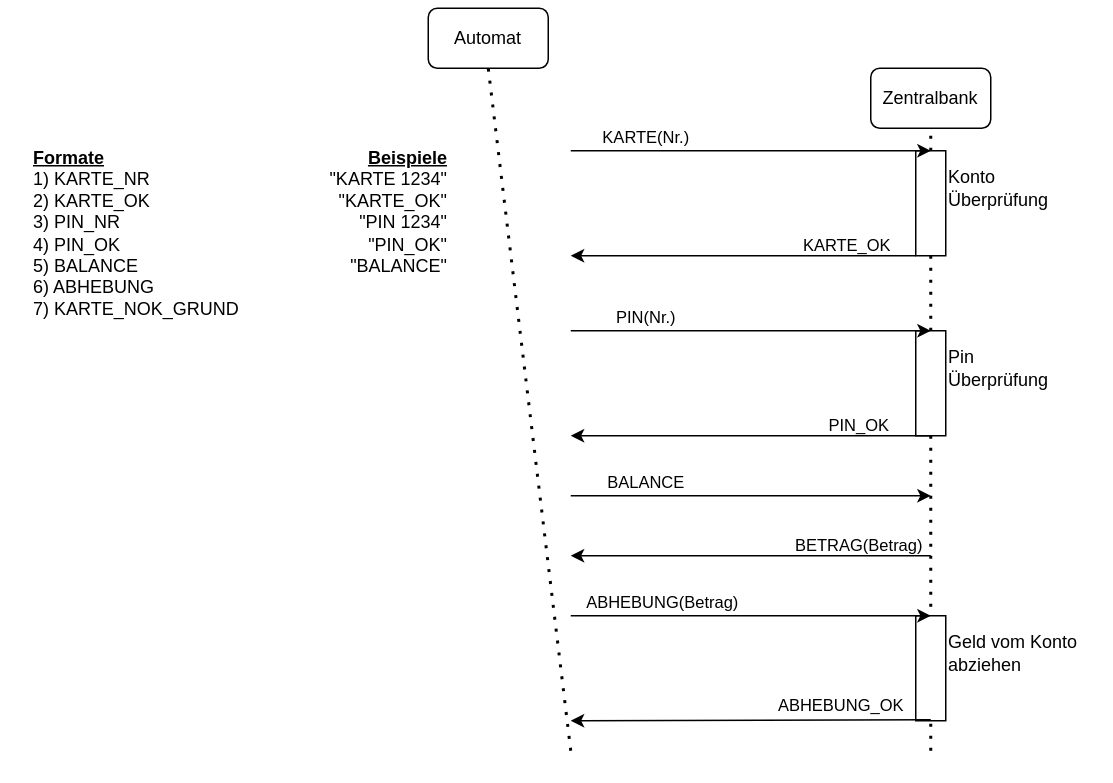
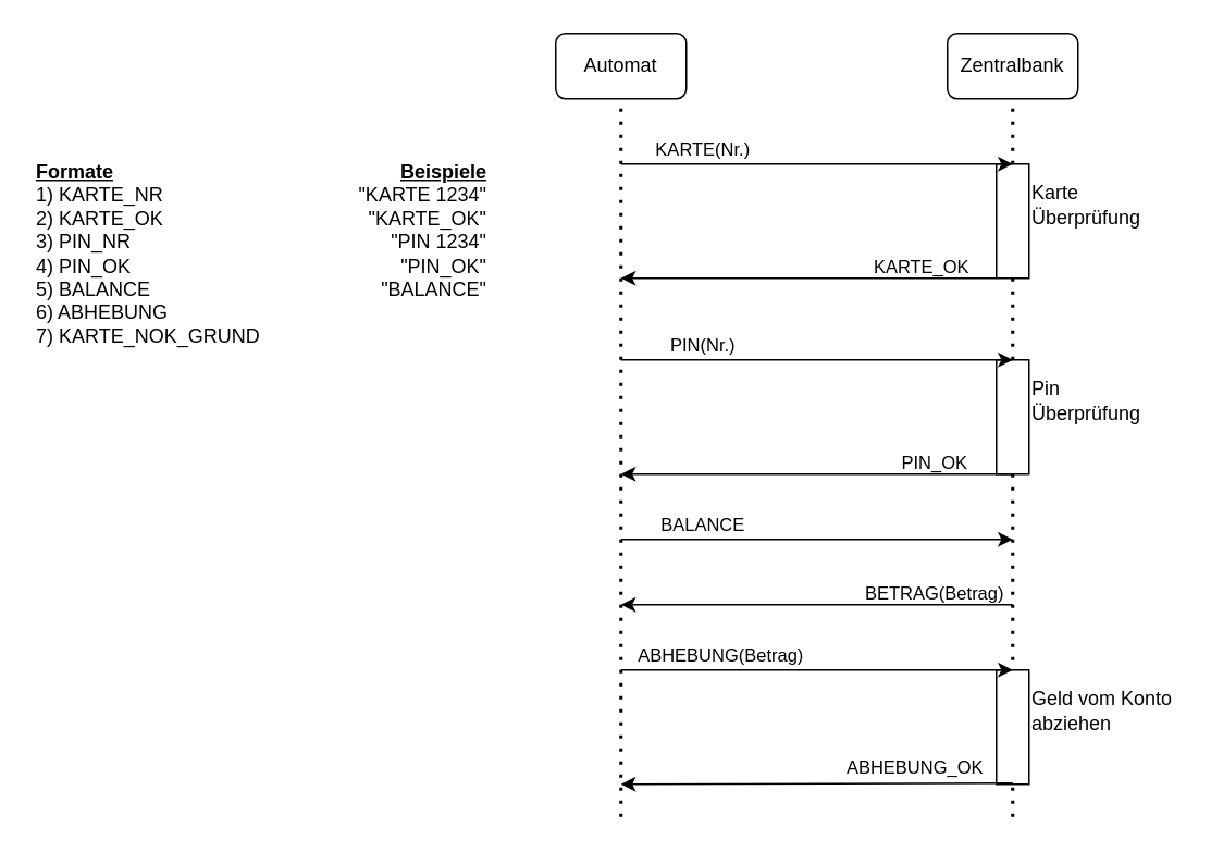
  <mxCell id="0" />
  <mxCell id="1" parent="0" />
- <mxCell id="2" value="Automat" style="rounded=1;whiteSpace=wrap;html=1;" parent="1" vertex="1"><mxGeometry x="285" y="5" width="80" height="40" as="geometry" /></mxCell>
- <mxCell id="3" value="Zentralbank" style="rounded=1;whiteSpace=wrap;html=1;" parent="1" vertex="1"><mxGeometry x="580" y="45" width="80" height="40" as="geometry" /></mxCell>
+ <mxCell id="2" value="Automat" style="rounded=1;whiteSpace=wrap;html=1;" parent="1" vertex="1"><mxGeometry x="340" y="20" width="80" height="40" as="geometry" /></mxCell>
+ <mxCell id="3" value="Zentralbank" style="rounded=1;whiteSpace=wrap;html=1;" parent="1" vertex="1"><mxGeometry x="580" y="20" width="80" height="40" as="geometry" /></mxCell>
  <mxCell id="4" value="" style="endArrow=none;dashed=1;html=1;dashPattern=1 3;strokeWidth=2;rounded=0;entryX=0.5;entryY=1;entryDx=0;entryDy=0;" parent="1" target="2" edge="1"><mxGeometry width="50" height="50" relative="1" as="geometry"><mxPoint x="380" y="500" as="sourcePoint" /><mxPoint x="570" y="370" as="targetPoint" /></mxGeometry></mxCell>
  <mxCell id="5" value="" style="endArrow=none;dashed=1;html=1;dashPattern=1 3;strokeWidth=2;rounded=0;entryX=0.5;entryY=1;entryDx=0;entryDy=0;" parent="1" edge="1" target="3"><mxGeometry width="50" height="50" relative="1" as="geometry"><mxPoint x="620" y="500" as="sourcePoint" /><mxPoint x="620" y="100" as="targetPoint" /></mxGeometry></mxCell>
  <mxCell id="6" value="" style="whiteSpace=wrap;html=1;" vertex="1" parent="1"><mxGeometry x="610" y="100" width="20" height="70" as="geometry" /></mxCell>
  <mxCell id="7" value="" style="endArrow=classic;html=1;rounded=0;" edge="1" parent="1"><mxGeometry width="50" height="50" relative="1" as="geometry"><mxPoint x="380" y="100" as="sourcePoint" /><mxPoint x="620" y="100" as="targetPoint" /></mxGeometry></mxCell>
  <mxCell id="8" value="KARTE(Nr.)" style="edgeLabel;html=1;align=center;verticalAlign=middle;resizable=0;points=[];" vertex="1" connectable="0" parent="7"><mxGeometry x="-0.592" y="1" relative="1" as="geometry"><mxPoint y="-9" as="offset" /></mxGeometry></mxCell>
- <mxCell id="9" value="&lt;div&gt;Konto&lt;/div&gt;&lt;div&gt;Überprüfung&lt;/div&gt;" style="text;html=1;whiteSpace=wrap;strokeColor=none;fillColor=none;align=left;verticalAlign=middle;rounded=0;" vertex="1" parent="1"><mxGeometry x="630" y="110" width="70" height="30" as="geometry" /></mxCell>
+ <mxCell id="9" value="&lt;div&gt;Karte&lt;/div&gt;&lt;div&gt;Überprüfung&lt;/div&gt;" style="text;html=1;whiteSpace=wrap;strokeColor=none;fillColor=none;align=left;verticalAlign=middle;rounded=0;" vertex="1" parent="1"><mxGeometry x="630" y="110" width="70" height="30" as="geometry" /></mxCell>
  <mxCell id="10" value="" style="endArrow=classic;html=1;rounded=0;" edge="1" parent="1"><mxGeometry width="50" height="50" relative="1" as="geometry"><mxPoint x="610" y="170" as="sourcePoint" /><mxPoint x="380" y="170" as="targetPoint" /></mxGeometry></mxCell>
  <mxCell id="11" value="KARTE_OK" style="edgeLabel;html=1;align=center;verticalAlign=middle;resizable=0;points=[];" vertex="1" connectable="0" parent="10"><mxGeometry x="-0.592" y="1" relative="1" as="geometry"><mxPoint y="-9" as="offset" /></mxGeometry></mxCell>
  <mxCell id="12" value="" style="whiteSpace=wrap;html=1;" vertex="1" parent="1"><mxGeometry x="610" y="220" width="20" height="70" as="geometry" /></mxCell>
  <mxCell id="13" value="&lt;div&gt;Pin Überprüfung&lt;/div&gt;" style="text;html=1;whiteSpace=wrap;strokeColor=none;fillColor=none;align=left;verticalAlign=middle;rounded=0;" vertex="1" parent="1"><mxGeometry x="630" y="230" width="70" height="30" as="geometry" /></mxCell>
  <mxCell id="14" value="" style="endArrow=classic;html=1;rounded=0;" edge="1" parent="1"><mxGeometry width="50" height="50" relative="1" as="geometry"><mxPoint x="380" y="220" as="sourcePoint" /><mxPoint x="620" y="220" as="targetPoint" /></mxGeometry></mxCell>
  <mxCell id="15" value="PIN(Nr.)" style="edgeLabel;html=1;align=center;verticalAlign=middle;resizable=0;points=[];" vertex="1" connectable="0" parent="14"><mxGeometry x="-0.592" y="1" relative="1" as="geometry"><mxPoint y="-9" as="offset" /></mxGeometry></mxCell>
  <mxCell id="16" value="" style="endArrow=classic;html=1;rounded=0;" edge="1" parent="1"><mxGeometry width="50" height="50" relative="1" as="geometry"><mxPoint x="620" y="290" as="sourcePoint" /><mxPoint x="380" y="290" as="targetPoint" /></mxGeometry></mxCell>
  <mxCell id="17" value="PIN_OK" style="edgeLabel;html=1;align=center;verticalAlign=middle;resizable=0;points=[];" vertex="1" connectable="0" parent="16"><mxGeometry x="-0.592" y="1" relative="1" as="geometry"><mxPoint y="-9" as="offset" /></mxGeometry></mxCell>
  <mxCell id="18" value="" style="endArrow=classic;html=1;rounded=0;" edge="1" parent="1"><mxGeometry width="50" height="50" relative="1" as="geometry"><mxPoint x="380" y="330" as="sourcePoint" /><mxPoint x="620" y="330" as="targetPoint" /></mxGeometry></mxCell>
  <mxCell id="19" value="BALANCE" style="edgeLabel;html=1;align=center;verticalAlign=middle;resizable=0;points=[];" vertex="1" connectable="0" parent="18"><mxGeometry x="-0.592" y="1" relative="1" as="geometry"><mxPoint y="-9" as="offset" /></mxGeometry></mxCell>
  <mxCell id="20" value="" style="endArrow=classic;html=1;rounded=0;" edge="1" parent="1"><mxGeometry width="50" height="50" relative="1" as="geometry"><mxPoint x="620" y="370" as="sourcePoint" /><mxPoint x="380" y="370" as="targetPoint" /></mxGeometry></mxCell>
  <mxCell id="21" value="BETRAG(Betrag)" style="edgeLabel;html=1;align=center;verticalAlign=middle;resizable=0;points=[];" vertex="1" connectable="0" parent="20"><mxGeometry x="-0.592" y="1" relative="1" as="geometry"><mxPoint y="-9" as="offset" /></mxGeometry></mxCell>
  <mxCell id="22" value="" style="whiteSpace=wrap;html=1;" vertex="1" parent="1"><mxGeometry x="610" y="410" width="20" height="70" as="geometry" /></mxCell>
  <mxCell id="23" value="" style="endArrow=classic;html=1;rounded=0;" edge="1" parent="1"><mxGeometry width="50" height="50" relative="1" as="geometry"><mxPoint x="380" y="410" as="sourcePoint" /><mxPoint x="620" y="410" as="targetPoint" /></mxGeometry></mxCell>
  <mxCell id="24" value="ABHEBUNG(Betrag)" style="edgeLabel;html=1;align=center;verticalAlign=middle;resizable=0;points=[];" vertex="1" connectable="0" parent="23"><mxGeometry x="-0.592" y="1" relative="1" as="geometry"><mxPoint x="11" y="-9" as="offset" /></mxGeometry></mxCell>
  <mxCell id="25" value="Geld vom Konto abziehen" style="text;html=1;whiteSpace=wrap;strokeColor=none;fillColor=none;align=left;verticalAlign=middle;rounded=0;" vertex="1" parent="1"><mxGeometry x="630" y="420" width="90" height="30" as="geometry" /></mxCell>
  <mxCell id="26" value="" style="edgeStyle=none;orthogonalLoop=1;jettySize=auto;html=1;rounded=0;" edge="1" parent="1"><mxGeometry width="100" relative="1" as="geometry"><mxPoint x="620" y="479.41" as="sourcePoint" /><mxPoint x="380" y="480" as="targetPoint" /><Array as="points" /></mxGeometry></mxCell>
  <mxCell id="27" value="ABHEBUNG_OK" style="edgeLabel;html=1;align=center;verticalAlign=middle;resizable=0;points=[];" vertex="1" connectable="0" parent="26"><mxGeometry x="0.473" y="-1" relative="1" as="geometry"><mxPoint x="117" y="-9" as="offset" /></mxGeometry></mxCell>
  <mxCell id="28" value="&lt;div&gt;&lt;b&gt;&lt;u&gt;Formate&lt;/u&gt;&lt;/b&gt;&lt;/div&gt;&lt;div&gt;1) KARTE_NR&lt;/div&gt;&lt;div&gt;2) KARTE_OK&lt;/div&gt;&lt;div&gt;3) PIN_NR&lt;/div&gt;&lt;div&gt;4) PIN_OK&lt;/div&gt;&lt;div&gt;5) BALANCE&lt;/div&gt;&lt;div&gt;6) ABHEBUNG&lt;/div&gt;&lt;div&gt;7) KARTE_NOK_GRUND&lt;/div&gt;" style="text;html=1;whiteSpace=wrap;strokeColor=none;fillColor=none;align=left;verticalAlign=middle;rounded=0;" vertex="1" parent="1"><mxGeometry x="20" y="100" width="140" height="110" as="geometry" /></mxCell>
  <mxCell id="29" value="&lt;div&gt;&lt;b&gt;&lt;u&gt;Beispiele&lt;/u&gt;&lt;/b&gt;&lt;/div&gt;&lt;div&gt;&quot;KARTE 1234&quot;&lt;/div&gt;&lt;div&gt;&quot;KARTE_OK&quot;&lt;/div&gt;&lt;div&gt;&quot;PIN 1234&quot;&lt;/div&gt;&lt;div&gt;&quot;PIN_OK&quot;&lt;/div&gt;&lt;div&gt;&quot;BALANCE&quot;&lt;/div&gt;&lt;div&gt;&lt;br&gt;&lt;/div&gt;&lt;div&gt;&lt;br&gt;&lt;/div&gt;" style="text;html=1;whiteSpace=wrap;strokeColor=none;fillColor=none;align=right;verticalAlign=middle;rounded=0;" vertex="1" parent="1"><mxGeometry x="200" y="100" width="100" height="110" as="geometry" /></mxCell>
